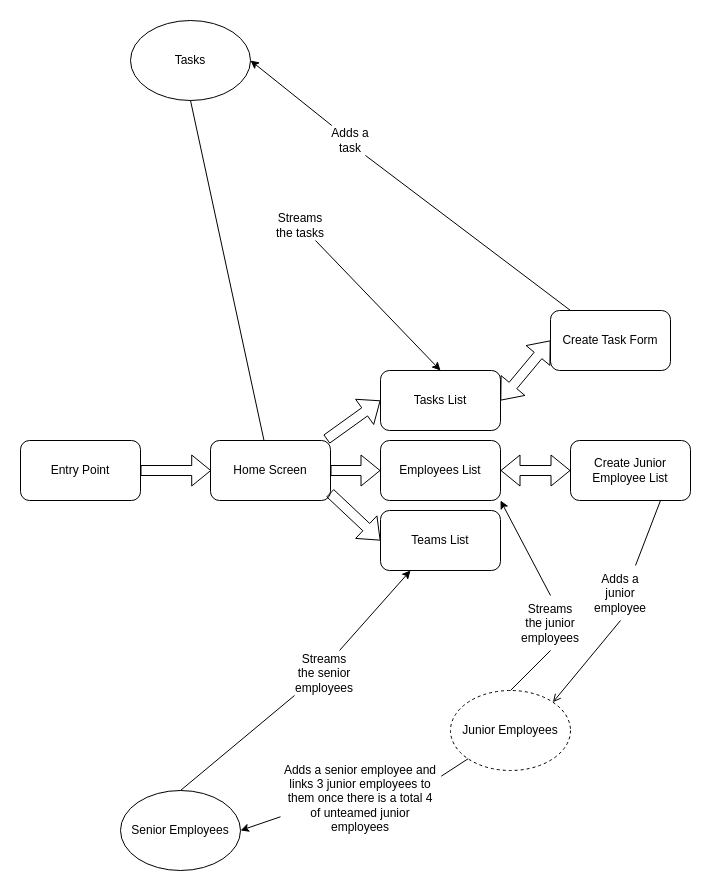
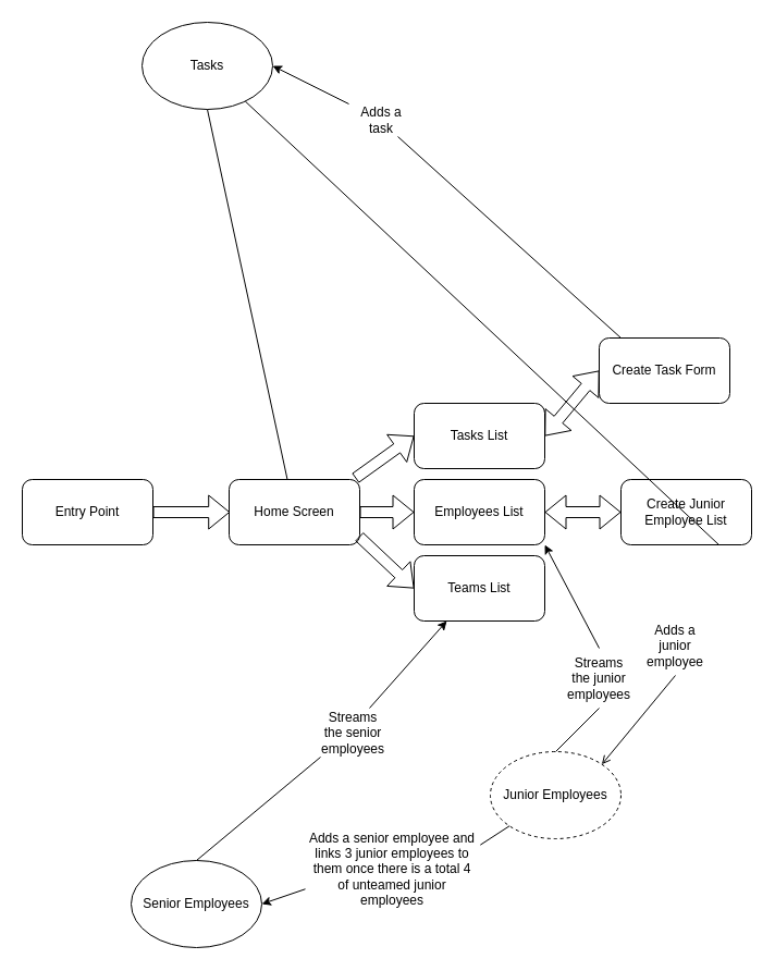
  <mxCell id="0" />
  <mxCell id="1" parent="0" />
  <mxCell id="2" value="Entry Point" style="rounded=1;whiteSpace=wrap;html=1;" vertex="1" parent="1"><mxGeometry x="20" y="440" width="120" height="60" as="geometry" /></mxCell>
  <mxCell id="3" value="Home Screen" style="rounded=1;whiteSpace=wrap;html=1;" vertex="1" parent="1"><mxGeometry x="210" y="440" width="120" height="60" as="geometry" /></mxCell>
  <mxCell id="4" value="" style="shape=flexArrow;endArrow=classic;html=1;rounded=0;" edge="1" parent="1" source="2"><mxGeometry width="50" height="50" relative="1" as="geometry"><mxPoint x="140" y="520" as="sourcePoint" /><mxPoint x="210.711" y="470" as="targetPoint" /></mxGeometry></mxCell>
  <mxCell id="5" value="Tasks List" style="rounded=1;whiteSpace=wrap;html=1;" vertex="1" parent="1"><mxGeometry x="380" y="370" width="120" height="60" as="geometry" /></mxCell>
  <mxCell id="6" value="Employees&amp;nbsp;List" style="rounded=1;whiteSpace=wrap;html=1;" vertex="1" parent="1"><mxGeometry x="380" y="440" width="120" height="60" as="geometry" /></mxCell>
  <mxCell id="7" value="Teams List" style="rounded=1;whiteSpace=wrap;html=1;" vertex="1" parent="1"><mxGeometry x="380" y="510" width="120" height="60" as="geometry" /></mxCell>
  <mxCell id="8" value="Create Task Form" style="rounded=1;whiteSpace=wrap;html=1;" vertex="1" parent="1"><mxGeometry x="550" y="310" width="120" height="60" as="geometry" /></mxCell>
  <mxCell id="9" value="Create Junior Employee List" style="rounded=1;whiteSpace=wrap;html=1;" vertex="1" parent="1"><mxGeometry x="570" y="440" width="120" height="60" as="geometry" /></mxCell>
  <mxCell id="10" value="Tasks" style="ellipse;whiteSpace=wrap;html=1;" vertex="1" parent="1"><mxGeometry x="130" y="20" width="120" height="80" as="geometry" /></mxCell>
  <mxCell id="11" value="Junior Employees" style="ellipse;whiteSpace=wrap;html=1;dashed=1;" vertex="1" parent="1"><mxGeometry x="450" y="690" width="120" height="80" as="geometry" /></mxCell>
  <mxCell id="12" value="Senior Employees" style="ellipse;whiteSpace=wrap;html=1;" vertex="1" parent="1"><mxGeometry x="120" y="790" width="120" height="80" as="geometry" /></mxCell>
  <mxCell id="13" value="" style="shape=flexArrow;endArrow=classic;startArrow=classic;html=1;rounded=0;entryX=0;entryY=0.5;entryDx=0;entryDy=0;exitX=1;exitY=0.5;exitDx=0;exitDy=0;" edge="1" parent="1" source="5" target="8"><mxGeometry width="100" height="100" relative="1" as="geometry"><mxPoint x="560" y="420" as="sourcePoint" /><mxPoint x="600" y="300" as="targetPoint" /></mxGeometry></mxCell>
  <mxCell id="14" value="" style="shape=flexArrow;endArrow=classic;startArrow=classic;html=1;rounded=0;entryX=0;entryY=0.5;entryDx=0;entryDy=0;exitX=1;exitY=0.5;exitDx=0;exitDy=0;" edge="1" parent="1" source="6" target="9"><mxGeometry width="100" height="100" relative="1" as="geometry"><mxPoint x="500" y="560" as="sourcePoint" /><mxPoint x="600" y="460" as="targetPoint" /></mxGeometry></mxCell>
  <mxCell id="15" value="" style="shape=flexArrow;endArrow=classic;html=1;rounded=0;entryX=0;entryY=0.5;entryDx=0;entryDy=0;exitX=0.966;exitY=-0.02;exitDx=0;exitDy=0;exitPerimeter=0;" edge="1" parent="1" source="3" target="5"><mxGeometry width="50" height="50" relative="1" as="geometry"><mxPoint x="320" y="430" as="sourcePoint" /><mxPoint x="370" y="380" as="targetPoint" /></mxGeometry></mxCell>
  <mxCell id="16" value="" style="shape=flexArrow;endArrow=classic;html=1;rounded=0;entryX=0;entryY=0.5;entryDx=0;entryDy=0;exitX=1;exitY=0.5;exitDx=0;exitDy=0;" edge="1" parent="1" source="3" target="6"><mxGeometry width="50" height="50" relative="1" as="geometry"><mxPoint x="320" y="510" as="sourcePoint" /><mxPoint x="370" y="460" as="targetPoint" /></mxGeometry></mxCell>
  <mxCell id="17" value="" style="shape=flexArrow;endArrow=classic;html=1;rounded=0;entryX=0;entryY=0.5;entryDx=0;entryDy=0;exitX=0.995;exitY=0.873;exitDx=0;exitDy=0;exitPerimeter=0;" edge="1" parent="1" source="3" target="7"><mxGeometry width="50" height="50" relative="1" as="geometry"><mxPoint x="330" y="500" as="sourcePoint" /><mxPoint x="340" y="510" as="targetPoint" /></mxGeometry></mxCell>
  <mxCell id="18" value="" style="endArrow=classic;html=1;rounded=0;entryX=1;entryY=0.5;entryDx=0;entryDy=0;startArrow=none;" edge="1" parent="1" source="19" target="10"><mxGeometry width="50" height="50" relative="1" as="geometry"><mxPoint x="570" y="310" as="sourcePoint" /><mxPoint x="620" y="260" as="targetPoint" /></mxGeometry></mxCell>
- <mxCell id="19" value="Adds a task" style="text;html=1;strokeColor=none;fillColor=none;align=center;verticalAlign=middle;whiteSpace=wrap;rounded=0;" vertex="1" parent="1"><mxGeometry x="320" y="125" width="60" height="30" as="geometry" /></mxCell>
+ <mxCell id="19" value="Adds a task" style="text;html=1;strokeColor=none;fillColor=none;align=center;verticalAlign=middle;whiteSpace=wrap;rounded=0;" vertex="1" parent="1"><mxGeometry x="320" y="95" width="60" height="30" as="geometry" /></mxCell>
  <mxCell id="20" value="" style="endArrow=none;html=1;rounded=0;entryX=0.75;entryY=1;entryDx=0;entryDy=0;" edge="1" parent="1" target="19"><mxGeometry width="50" height="50" relative="1" as="geometry"><mxPoint x="570" y="310" as="sourcePoint" /><mxPoint x="250" y="60" as="targetPoint" /></mxGeometry></mxCell>
- <mxCell id="21" value="" style="endArrow=classic;html=1;rounded=0;exitX=0.75;exitY=1;exitDx=0;exitDy=0;entryX=0.5;entryY=0;entryDx=0;entryDy=0;startArrow=none;" edge="1" parent="1" source="22" target="5"><mxGeometry width="50" height="50" relative="1" as="geometry"><mxPoint x="230" y="190" as="sourcePoint" /><mxPoint x="280" y="140" as="targetPoint" /></mxGeometry></mxCell>
- <mxCell id="22" value="Streams the tasks" style="text;html=1;strokeColor=none;fillColor=none;align=center;verticalAlign=middle;whiteSpace=wrap;rounded=0;" vertex="1" parent="1"><mxGeometry x="270" y="210" width="60" height="30" as="geometry" /></mxCell>
  <mxCell id="23" value="" style="endArrow=none;html=1;rounded=0;exitX=0.5;exitY=1;exitDx=0;exitDy=0;" edge="1" parent="1" source="10" target="3"><mxGeometry width="50" height="50" relative="1" as="geometry"><mxPoint x="190" y="100" as="sourcePoint" /><mxPoint x="440" y="370" as="targetPoint" /></mxGeometry></mxCell>
  <mxCell id="24" value="" style="endArrow=classic;html=1;rounded=0;entryX=0.25;entryY=1;entryDx=0;entryDy=0;exitX=0.75;exitY=0;exitDx=0;exitDy=0;startArrow=none;" edge="1" parent="1" source="25" target="7"><mxGeometry width="50" height="50" relative="1" as="geometry"><mxPoint x="390" y="640" as="sourcePoint" /><mxPoint x="440" y="590" as="targetPoint" /></mxGeometry></mxCell>
  <mxCell id="25" value="Streams the senior employees" style="text;html=1;strokeColor=none;fillColor=none;align=center;verticalAlign=middle;whiteSpace=wrap;rounded=0;" vertex="1" parent="1"><mxGeometry x="294" y="650" width="60" height="45" as="geometry" /></mxCell>
  <mxCell id="26" value="" style="endArrow=none;html=1;rounded=0;entryX=0;entryY=1;entryDx=0;entryDy=0;exitX=0.5;exitY=0;exitDx=0;exitDy=0;" edge="1" parent="1" source="12" target="25"><mxGeometry width="50" height="50" relative="1" as="geometry"><mxPoint x="370" y="800" as="sourcePoint" /><mxPoint x="410" y="570" as="targetPoint" /></mxGeometry></mxCell>
  <mxCell id="27" value="" style="endArrow=classic;html=1;rounded=0;exitX=0.5;exitY=0;exitDx=0;exitDy=0;entryX=1;entryY=1;entryDx=0;entryDy=0;startArrow=none;" edge="1" parent="1" source="28" target="6"><mxGeometry width="50" height="50" relative="1" as="geometry"><mxPoint x="590" y="700" as="sourcePoint" /><mxPoint x="640" y="650" as="targetPoint" /></mxGeometry></mxCell>
  <mxCell id="28" value="Streams the junior employees" style="text;html=1;strokeColor=none;fillColor=none;align=center;verticalAlign=middle;whiteSpace=wrap;rounded=0;" vertex="1" parent="1"><mxGeometry x="520" y="595" width="60" height="55" as="geometry" /></mxCell>
  <mxCell id="29" value="" style="endArrow=none;html=1;rounded=0;exitX=0.5;exitY=0;exitDx=0;exitDy=0;entryX=0.5;entryY=1;entryDx=0;entryDy=0;" edge="1" parent="1" source="11" target="28"><mxGeometry width="50" height="50" relative="1" as="geometry"><mxPoint x="600" y="700" as="sourcePoint" /><mxPoint x="500" y="500" as="targetPoint" /></mxGeometry></mxCell>
  <mxCell id="30" value="" style="endArrow=open;html=1;rounded=0;entryX=1;entryY=0;entryDx=0;entryDy=0;exitX=0.5;exitY=1;exitDx=0;exitDy=0;startArrow=none;" edge="1" parent="1" source="31" target="11"><mxGeometry width="50" height="50" relative="1" as="geometry"><mxPoint x="620" y="610" as="sourcePoint" /><mxPoint x="670" y="560" as="targetPoint" /></mxGeometry></mxCell>
  <mxCell id="31" value="Adds a junior employee" style="text;html=1;strokeColor=none;fillColor=none;align=center;verticalAlign=middle;whiteSpace=wrap;rounded=0;" vertex="1" parent="1"><mxGeometry x="590" y="565" width="60" height="55" as="geometry" /></mxCell>
- <mxCell id="32" value="" style="endArrow=none;html=1;rounded=0;entryX=0.75;entryY=0;entryDx=0;entryDy=0;exitX=0.75;exitY=1;exitDx=0;exitDy=0;" edge="1" parent="1" source="9" target="31"><mxGeometry width="50" height="50" relative="1" as="geometry"><mxPoint x="660" y="500" as="sourcePoint" /><mxPoint x="552.426" y="701.716" as="targetPoint" /></mxGeometry></mxCell>
+ <mxCell id="32" value="" style="endArrow=none;html=1;rounded=0;exitX=0.75;exitY=1;exitDx=0;exitDy=0;" edge="1" parent="1" source="9" target="10"><mxGeometry width="50" height="50" relative="1" as="geometry"><mxPoint x="660" y="500" as="sourcePoint" /><mxPoint x="552.426" y="701.716" as="targetPoint" /></mxGeometry></mxCell>
  <mxCell id="33" value="" style="endArrow=classic;html=1;rounded=0;exitX=0;exitY=0.75;exitDx=0;exitDy=0;entryX=1;entryY=0.5;entryDx=0;entryDy=0;startArrow=none;" edge="1" parent="1" source="34" target="12"><mxGeometry width="50" height="50" relative="1" as="geometry"><mxPoint x="410" y="830" as="sourcePoint" /><mxPoint x="460" y="780" as="targetPoint" /></mxGeometry></mxCell>
  <mxCell id="34" value="Adds a senior employee and links 3 junior employees to them once there is a total 4 of unteamed junior employees" style="text;html=1;strokeColor=none;fillColor=none;align=center;verticalAlign=middle;whiteSpace=wrap;rounded=0;" vertex="1" parent="1"><mxGeometry x="280" y="760" width="160" height="75" as="geometry" /></mxCell>
  <mxCell id="35" value="" style="endArrow=none;html=1;rounded=0;exitX=0;exitY=1;exitDx=0;exitDy=0;entryX=1.005;entryY=0.209;entryDx=0;entryDy=0;entryPerimeter=0;" edge="1" parent="1" source="11" target="34"><mxGeometry width="50" height="50" relative="1" as="geometry"><mxPoint x="467.574" y="758.284" as="sourcePoint" /><mxPoint x="440" y="790" as="targetPoint" /></mxGeometry></mxCell>
